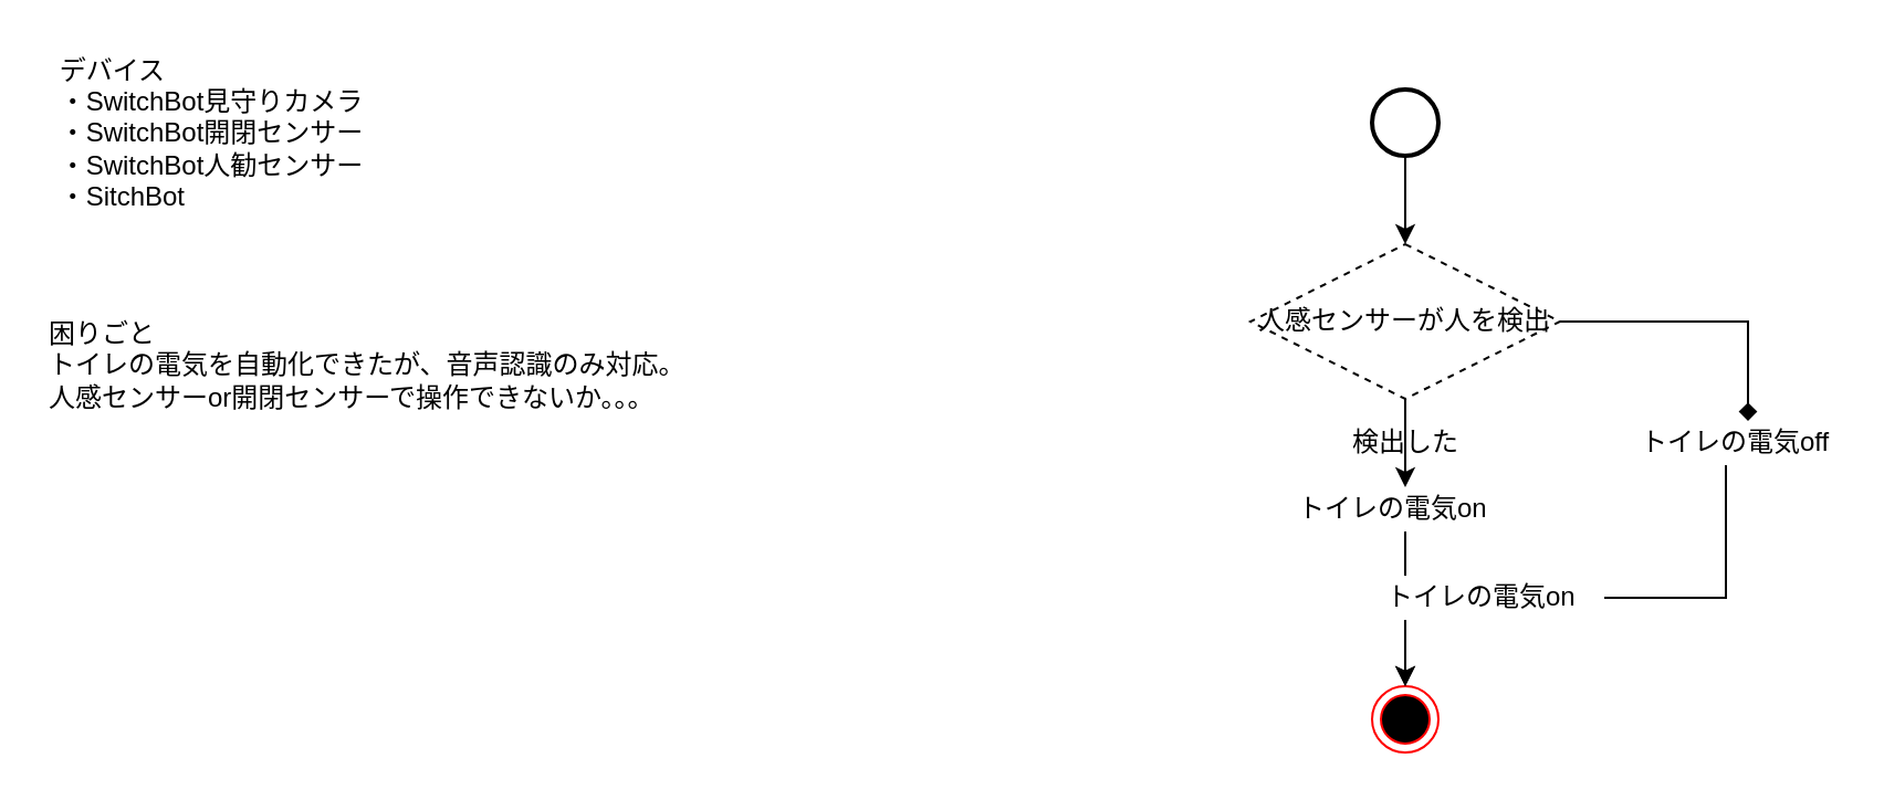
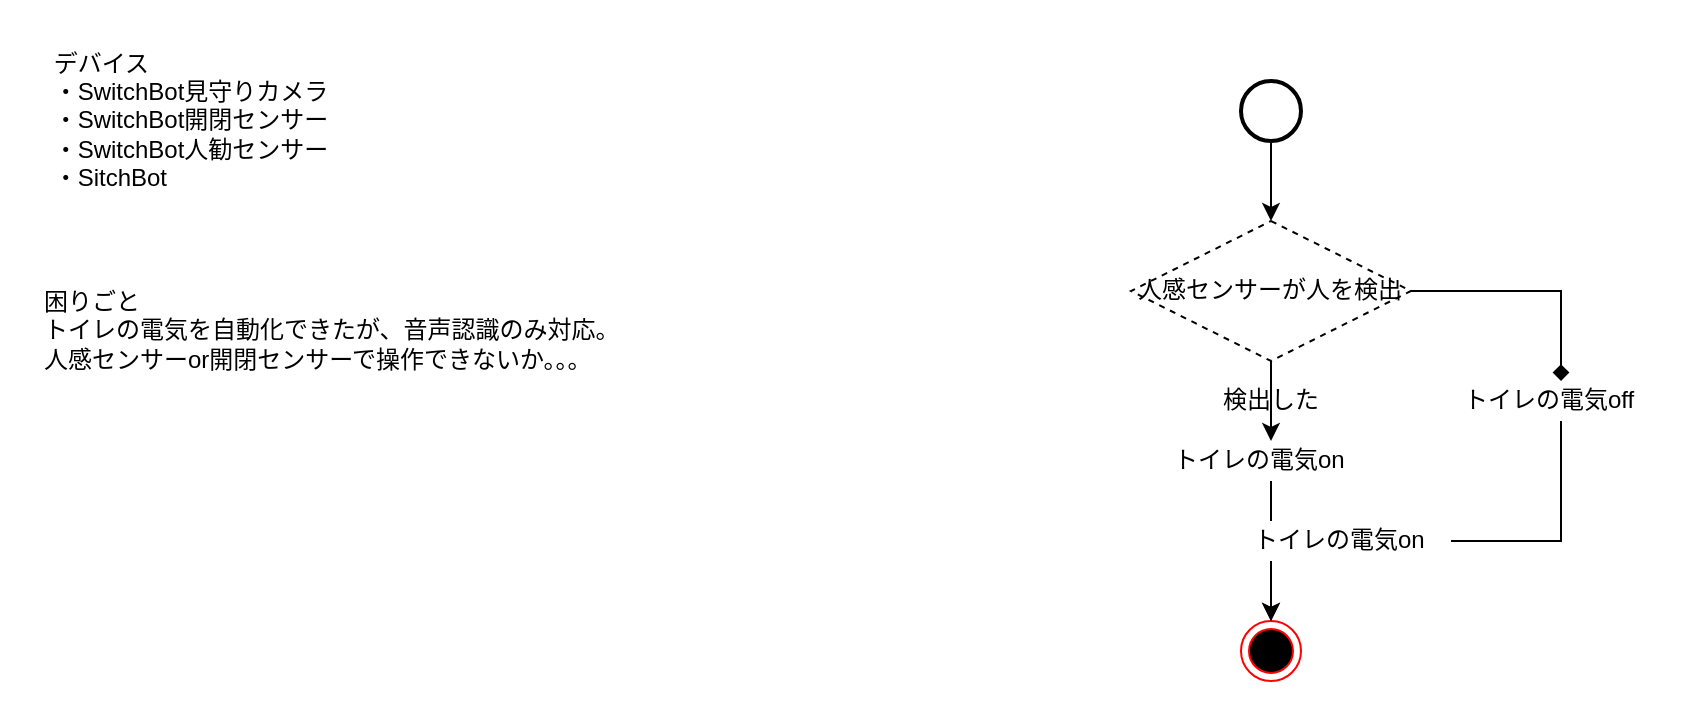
  <mxCell id="0" />
  <mxCell id="1" parent="0" />
  <mxCell id="2" value="&lt;div style=&quot;text-align: left&quot;&gt;&lt;span&gt;&lt;font color=&quot;#000000&quot;&gt;デバイス&lt;/font&gt;&lt;/span&gt;&lt;/div&gt;&lt;font color=&quot;#000000&quot;&gt;・SwitchBot見守りカメラ&lt;br&gt;&lt;/font&gt;&lt;div style=&quot;text-align: left&quot;&gt;&lt;font color=&quot;#000000&quot;&gt;・SwitchBot開閉センサー&lt;/font&gt;&lt;/div&gt;&lt;div style=&quot;text-align: left&quot;&gt;&lt;font color=&quot;#000000&quot;&gt;・SwitchBot人勧センサー&lt;/font&gt;&lt;/div&gt;&lt;div style=&quot;text-align: left&quot;&gt;&lt;font color=&quot;#000000&quot;&gt;・SitchBot&lt;/font&gt;&lt;/div&gt;" style="text;html=1;align=center;verticalAlign=middle;resizable=0;points=[];autosize=1;strokeColor=none;fillColor=#FFFFFF;" parent="1" vertex="1"><mxGeometry x="20" y="20" width="150" height="80" as="geometry" /></mxCell>
  <mxCell id="3" value="&lt;font color=&quot;#000000&quot;&gt;困りごと&lt;br&gt;トイレの電気を自動化できたが、音声認識のみ対応。&lt;br&gt;人感センサーor開閉センサーで操作できないか。。。&lt;/font&gt;" style="text;html=1;align=left;verticalAlign=middle;resizable=0;points=[];autosize=1;strokeColor=none;fillColor=#FFFFFF;" parent="1" vertex="1"><mxGeometry x="20" y="140" width="300" height="50" as="geometry" /></mxCell>
  <mxCell id="4" value="" style="ellipse;html=1;shape=endState;fillColor=#000000;strokeColor=#ff0000;" parent="1" vertex="1"><mxGeometry x="620" y="310" width="30" height="30" as="geometry" /></mxCell>
  <mxCell id="5" value="" style="edgeStyle=orthogonalEdgeStyle;rounded=0;orthogonalLoop=1;jettySize=auto;html=1;entryX=0.5;entryY=0;entryDx=0;entryDy=0;" parent="1" source="6" target="9" edge="1"><mxGeometry relative="1" as="geometry"><mxPoint x="635" y="120" as="targetPoint" /></mxGeometry></mxCell>
  <mxCell id="6" value="" style="strokeWidth=2;html=1;shape=mxgraph.flowchart.start_2;whiteSpace=wrap;fillColor=#FFFFFF;" parent="1" vertex="1"><mxGeometry x="620" y="40" width="30" height="30" as="geometry" /></mxCell>
  <mxCell id="7" value="" style="edgeStyle=orthogonalEdgeStyle;rounded=0;orthogonalLoop=1;jettySize=auto;html=1;" parent="1" source="9" target="11" edge="1"><mxGeometry relative="1" as="geometry" /></mxCell>
  <mxCell id="8" style="edgeStyle=orthogonalEdgeStyle;rounded=0;orthogonalLoop=1;jettySize=auto;html=1;endArrow=diamond;" parent="1" source="9" target="14" edge="1"><mxGeometry relative="1" as="geometry" /></mxCell>
  <mxCell id="9" value="&lt;span style=&quot;color: rgb(0 , 0 , 0)&quot;&gt;人感センサーが人を検出&lt;/span&gt;" style="rhombus;whiteSpace=wrap;html=1;fillColor=#FFFFFF;dashed=1;" parent="1" vertex="1"><mxGeometry x="565" y="110" width="140" height="70" as="geometry" /></mxCell>
  <mxCell id="10" value="" style="edgeStyle=orthogonalEdgeStyle;rounded=0;orthogonalLoop=1;jettySize=auto;html=1;" parent="1" source="11" target="4" edge="1"><mxGeometry relative="1" as="geometry" /></mxCell>
  <mxCell id="11" value="&lt;font color=&quot;#000000&quot;&gt;トイレの電気on&lt;/font&gt;" style="text;html=1;align=left;verticalAlign=middle;resizable=0;points=[];autosize=1;strokeColor=none;fillColor=#FFFFFF;" parent="1" vertex="1"><mxGeometry x="585" y="220" width="100" height="20" as="geometry" /></mxCell>
  <mxCell id="12" value="検出した" style="text;html=1;align=center;verticalAlign=middle;resizable=0;points=[];autosize=1;strokeColor=none;" parent="1" vertex="1"><mxGeometry x="605" y="190" width="60" height="20" as="geometry" /></mxCell>
  <mxCell id="13" style="edgeStyle=orthogonalEdgeStyle;rounded=0;orthogonalLoop=1;jettySize=auto;html=1;entryX=0.5;entryY=0;entryDx=0;entryDy=0;" parent="1" source="14" target="4" edge="1"><mxGeometry relative="1" as="geometry"><Array as="points"><mxPoint x="780" y="270" /><mxPoint x="635" y="270" /></Array></mxGeometry></mxCell>
- <mxCell id="14" value="&lt;font color=&quot;#000000&quot;&gt;トイレの電気off&lt;/font&gt;" style="text;html=1;align=left;verticalAlign=middle;resizable=0;points=[];autosize=1;strokeColor=none;fillColor=#FFFFFF;" parent="1" vertex="1"><mxGeometry x="740" y="190" width="100" height="20" as="geometry" /></mxCell>
+ <mxCell id="14" value="&lt;font color=&quot;#000000&quot;&gt;トイレの電気off&lt;/font&gt;" style="text;html=1;align=left;verticalAlign=middle;resizable=0;points=[];autosize=1;strokeColor=none;fillColor=#FFFFFF;" parent="1" vertex="1"><mxGeometry x="730" y="190" width="100" height="20" as="geometry" /></mxCell>
  <mxCell id="15" value="&lt;font color=&quot;#000000&quot;&gt;トイレの電気on&lt;/font&gt;" style="text;html=1;align=left;verticalAlign=middle;resizable=0;points=[];autosize=1;strokeColor=none;fillColor=#FFFFFF;" parent="1" vertex="1"><mxGeometry x="625" y="260" width="100" height="20" as="geometry" /></mxCell>
